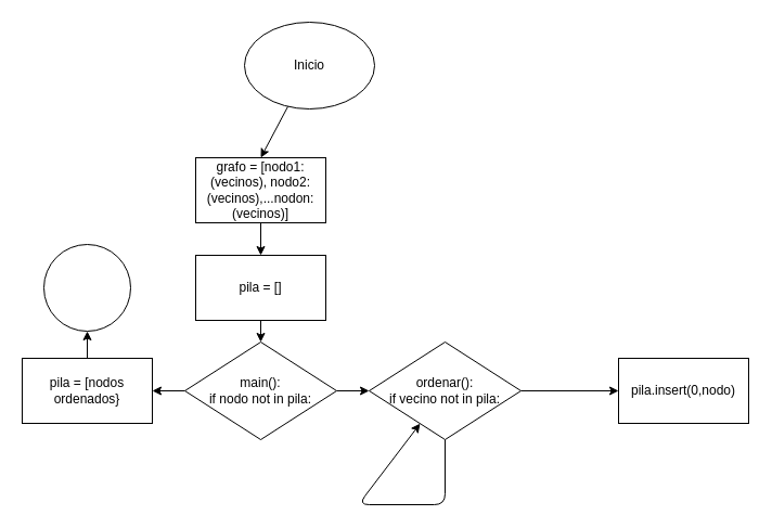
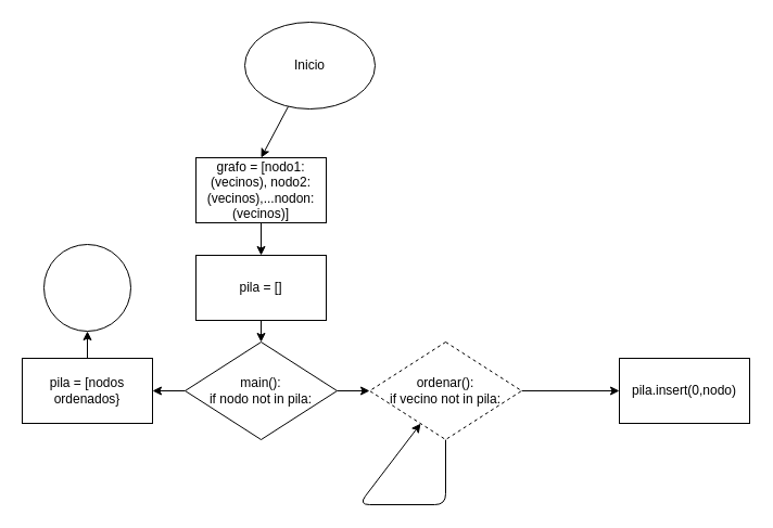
  <mxCell id="0" />
  <mxCell id="1" parent="0" />
  <mxCell id="2" style="edgeStyle=none;html=1;entryX=0.5;entryY=0;entryDx=0;entryDy=0;" edge="1" parent="1" source="3" target="5"><mxGeometry relative="1" as="geometry" /></mxCell>
  <mxCell id="3" value="Inicio" style="ellipse;whiteSpace=wrap;html=1;" vertex="1" parent="1"><mxGeometry x="225" y="20" width="120" height="80" as="geometry" /></mxCell>
  <mxCell id="4" style="edgeStyle=none;html=1;" edge="1" parent="1" source="5"><mxGeometry relative="1" as="geometry"><mxPoint x="240" y="235" as="targetPoint" /></mxGeometry></mxCell>
  <mxCell id="5" value="grafo = [nodo1:(vecinos), nodo2: (vecinos),...nodon: (vecinos)]" style="rounded=0;whiteSpace=wrap;html=1;" vertex="1" parent="1"><mxGeometry x="180" y="145" width="120" height="60" as="geometry" /></mxCell>
  <mxCell id="6" value="" style="edgeStyle=none;html=1;" edge="1" parent="1" source="7" target="10"><mxGeometry relative="1" as="geometry" /></mxCell>
  <mxCell id="7" value="pila = []" style="rounded=0;whiteSpace=wrap;html=1;" vertex="1" parent="1"><mxGeometry x="180" y="235" width="120" height="60" as="geometry" /></mxCell>
  <mxCell id="8" value="" style="edgeStyle=none;html=1;" edge="1" parent="1" source="10" target="13"><mxGeometry relative="1" as="geometry" /></mxCell>
  <mxCell id="9" value="" style="edgeStyle=none;html=1;" edge="1" parent="1" source="10" target="15"><mxGeometry relative="1" as="geometry" /></mxCell>
  <mxCell id="10" value="main():&lt;br&gt;if nodo not in pila:" style="rhombus;whiteSpace=wrap;html=1;rounded=0;" vertex="1" parent="1"><mxGeometry x="170" y="315" width="140" height="90" as="geometry" /></mxCell>
  <mxCell id="11" style="edgeStyle=none;html=1;" edge="1" parent="1" source="13" target="13"><mxGeometry relative="1" as="geometry"><mxPoint x="270" y="465" as="targetPoint" /><Array as="points"><mxPoint x="410" y="465" /><mxPoint x="330" y="465" /></Array></mxGeometry></mxCell>
  <mxCell id="12" value="" style="edgeStyle=none;html=1;" edge="1" parent="1" source="13" target="16"><mxGeometry relative="1" as="geometry" /></mxCell>
- <mxCell id="13" value="ordenar():&lt;br&gt;if vecino not in pila:" style="rhombus;whiteSpace=wrap;html=1;rounded=0;" vertex="1" parent="1"><mxGeometry x="340" y="315" width="140" height="90" as="geometry" /></mxCell>
+ <mxCell id="13" value="ordenar():&lt;br&gt;if vecino not in pila:" style="rhombus;whiteSpace=wrap;html=1;rounded=0;dashed=1;" vertex="1" parent="1"><mxGeometry x="340" y="315" width="140" height="90" as="geometry" /></mxCell>
  <mxCell id="14" value="" style="edgeStyle=none;html=1;" edge="1" parent="1" source="15" target="17"><mxGeometry relative="1" as="geometry" /></mxCell>
  <mxCell id="15" value="pila = [nodos ordenados}" style="whiteSpace=wrap;html=1;rounded=0;" vertex="1" parent="1"><mxGeometry x="20" y="330" width="120" height="60" as="geometry" /></mxCell>
  <mxCell id="16" value="pila.insert(0,nodo)" style="whiteSpace=wrap;html=1;rounded=0;" vertex="1" parent="1"><mxGeometry x="570" y="330" width="120" height="60" as="geometry" /></mxCell>
  <mxCell id="17" value="" style="ellipse;whiteSpace=wrap;html=1;rounded=0;" vertex="1" parent="1"><mxGeometry x="40" y="225" width="80" height="80" as="geometry" /></mxCell>
